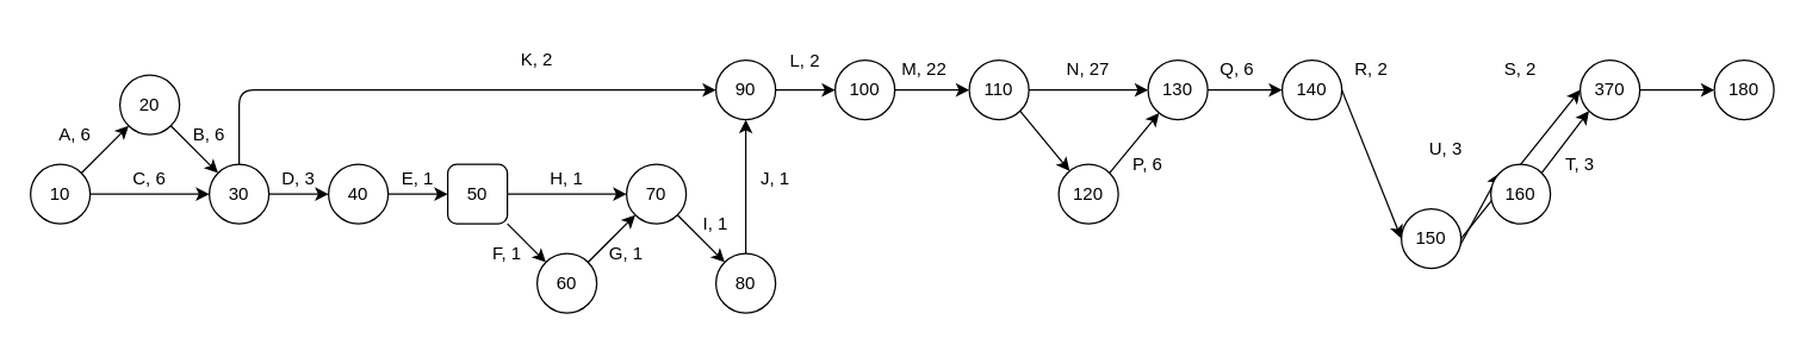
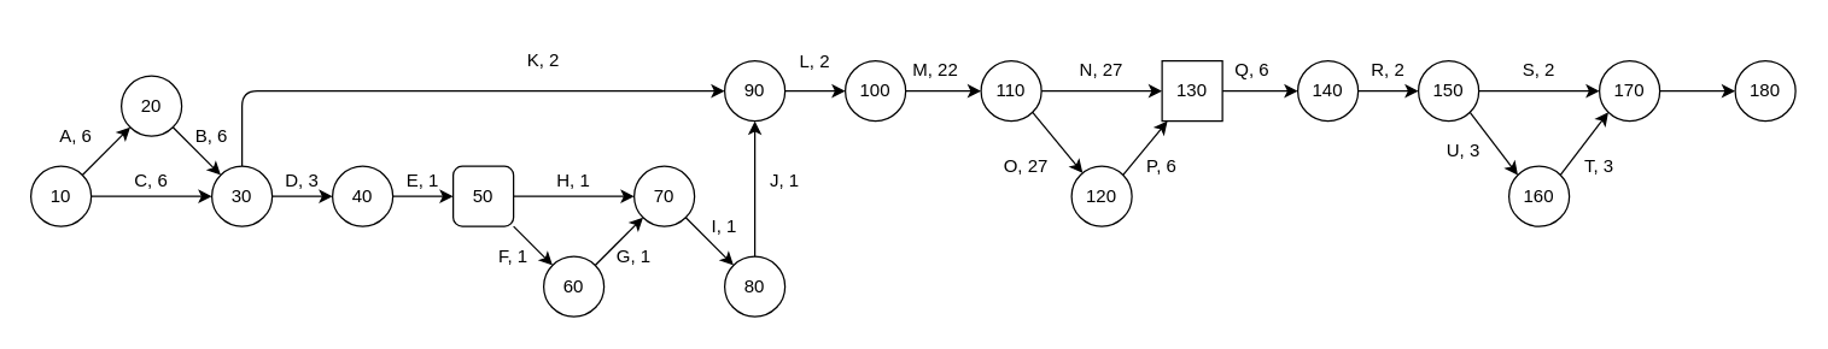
  <mxCell id="0" />
  <mxCell id="1" parent="0" />
  <mxCell id="2" value="&lt;font style=&quot;font-size: 12px;&quot;&gt;10&lt;/font&gt;" style="ellipse;whiteSpace=wrap;html=1;aspect=fixed;" parent="1" vertex="1"><mxGeometry x="20" y="110" width="40" height="40" as="geometry" /></mxCell>
  <mxCell id="3" value="&lt;font style=&quot;font-size: 12px;&quot;&gt;20&lt;/font&gt;" style="ellipse;whiteSpace=wrap;html=1;aspect=fixed;" parent="1" vertex="1"><mxGeometry x="80" y="50" width="40" height="40" as="geometry" /></mxCell>
  <mxCell id="4" value="A, 6" style="text;html=1;strokeColor=none;fillColor=none;align=center;verticalAlign=middle;whiteSpace=wrap;rounded=0;fontSize=12;" parent="1" vertex="1"><mxGeometry x="30" y="70" width="40" height="40" as="geometry" /></mxCell>
  <mxCell id="5" style="edgeStyle=none;html=1;exitX=1;exitY=1;exitDx=0;exitDy=0;entryX=0;entryY=0.5;entryDx=0;entryDy=0;" edge="1" parent="1" source="9" target="58"><mxGeometry relative="1" as="geometry"><mxPoint x="220" y="50" as="targetPoint" /><Array as="points"><mxPoint x="160" y="60" /></Array></mxGeometry></mxCell>
  <mxCell id="6" value="&lt;font style=&quot;font-size: 12px;&quot;&gt;30&lt;/font&gt;" style="ellipse;whiteSpace=wrap;html=1;aspect=fixed;" parent="1" vertex="1"><mxGeometry x="140" y="110" width="40" height="40" as="geometry" /></mxCell>
  <mxCell id="7" value="" style="endArrow=classic;html=1;fontSize=12;exitX=1;exitY=0;exitDx=0;exitDy=0;entryX=0;entryY=1;entryDx=0;entryDy=0;" parent="1" source="2" target="3" edge="1"><mxGeometry width="50" height="50" relative="1" as="geometry"><mxPoint x="190" y="160" as="sourcePoint" /><mxPoint x="90" y="110" as="targetPoint" /></mxGeometry></mxCell>
  <mxCell id="8" value="" style="endArrow=classic;html=1;fontSize=12;exitX=1;exitY=1;exitDx=0;exitDy=0;entryX=0;entryY=0;entryDx=0;entryDy=0;" parent="1" source="3" target="6" edge="1"><mxGeometry width="50" height="50" relative="1" as="geometry"><mxPoint x="140" y="150" as="sourcePoint" /><mxPoint x="190" y="100" as="targetPoint" /></mxGeometry></mxCell>
  <mxCell id="9" value="B, 6" style="text;html=1;strokeColor=none;fillColor=none;align=center;verticalAlign=middle;whiteSpace=wrap;rounded=0;fontSize=12;" parent="1" vertex="1"><mxGeometry x="120" y="70" width="40" height="40" as="geometry" /></mxCell>
  <mxCell id="10" value="&lt;font style=&quot;font-size: 12px;&quot;&gt;40&lt;/font&gt;" style="ellipse;whiteSpace=wrap;html=1;aspect=fixed;" parent="1" vertex="1"><mxGeometry x="220" y="110" width="40" height="40" as="geometry" /></mxCell>
  <mxCell id="11" value="" style="endArrow=classic;html=1;fontSize=12;exitX=1;exitY=0.5;exitDx=0;exitDy=0;entryX=0;entryY=0.5;entryDx=0;entryDy=0;" parent="1" source="6" target="10" edge="1"><mxGeometry width="50" height="50" relative="1" as="geometry"><mxPoint x="180" y="150" as="sourcePoint" /><mxPoint x="230" y="100" as="targetPoint" /></mxGeometry></mxCell>
  <mxCell id="12" value="C, 6" style="text;html=1;strokeColor=none;fillColor=none;align=center;verticalAlign=middle;whiteSpace=wrap;rounded=0;fontSize=12;" parent="1" vertex="1"><mxGeometry x="80" y="100" width="40" height="40" as="geometry" /></mxCell>
  <mxCell id="13" value="" style="endArrow=classic;html=1;fontSize=12;exitX=1;exitY=0.5;exitDx=0;exitDy=0;entryX=0;entryY=0.5;entryDx=0;entryDy=0;" parent="1" source="2" target="6" edge="1"><mxGeometry width="50" height="50" relative="1" as="geometry"><mxPoint x="210" y="150" as="sourcePoint" /><mxPoint x="260" y="100" as="targetPoint" /></mxGeometry></mxCell>
  <mxCell id="14" value="D, 3" style="text;html=1;strokeColor=none;fillColor=none;align=center;verticalAlign=middle;whiteSpace=wrap;rounded=0;fontSize=12;" parent="1" vertex="1"><mxGeometry x="180" y="100" width="40" height="40" as="geometry" /></mxCell>
  <mxCell id="15" value="&lt;font style=&quot;font-size: 12px;&quot;&gt;50&lt;/font&gt;" style="whiteSpace=wrap;html=1;aspect=fixed;rounded=1;" parent="1" vertex="1"><mxGeometry x="300" y="110" width="40" height="40" as="geometry" /></mxCell>
  <mxCell id="16" value="" style="endArrow=classic;html=1;fontSize=12;exitX=1;exitY=0.5;exitDx=0;exitDy=0;entryX=0;entryY=0.5;entryDx=0;entryDy=0;" parent="1" source="10" target="15" edge="1"><mxGeometry width="50" height="50" relative="1" as="geometry"><mxPoint x="350" y="130" as="sourcePoint" /><mxPoint x="400" y="80" as="targetPoint" /></mxGeometry></mxCell>
  <mxCell id="17" value="E, 1" style="text;html=1;strokeColor=none;fillColor=none;align=center;verticalAlign=middle;whiteSpace=wrap;rounded=0;fontSize=12;" parent="1" vertex="1"><mxGeometry x="260" y="100" width="40" height="40" as="geometry" /></mxCell>
  <mxCell id="18" value="&lt;font style=&quot;font-size: 12px;&quot;&gt;60&lt;br&gt;&lt;/font&gt;" style="ellipse;whiteSpace=wrap;html=1;aspect=fixed;" parent="1" vertex="1"><mxGeometry x="360" y="170" width="40" height="40" as="geometry" /></mxCell>
  <mxCell id="19" value="" style="endArrow=classic;html=1;fontSize=12;exitX=1;exitY=1;exitDx=0;exitDy=0;entryX=0;entryY=0;entryDx=0;entryDy=0;" parent="1" source="15" target="18" edge="1"><mxGeometry width="50" height="50" relative="1" as="geometry"><mxPoint x="420" y="130" as="sourcePoint" /><mxPoint x="470" y="80" as="targetPoint" /></mxGeometry></mxCell>
  <mxCell id="20" value="F, 1" style="text;html=1;strokeColor=none;fillColor=none;align=center;verticalAlign=middle;whiteSpace=wrap;rounded=0;fontSize=12;" parent="1" vertex="1"><mxGeometry x="320" y="150" width="40" height="40" as="geometry" /></mxCell>
  <mxCell id="21" value="" style="endArrow=classic;html=1;fontSize=12;entryX=0;entryY=1;entryDx=0;entryDy=0;exitX=1;exitY=0;exitDx=0;exitDy=0;" parent="1" source="18" target="23" edge="1"><mxGeometry width="50" height="50" relative="1" as="geometry"><mxPoint x="420" y="130" as="sourcePoint" /><mxPoint x="470" y="80" as="targetPoint" /></mxGeometry></mxCell>
  <mxCell id="22" value="G, 1" style="text;html=1;strokeColor=none;fillColor=none;align=center;verticalAlign=middle;whiteSpace=wrap;rounded=0;fontSize=12;" parent="1" vertex="1"><mxGeometry x="400" y="150" width="40" height="40" as="geometry" /></mxCell>
  <mxCell id="23" value="&lt;font style=&quot;font-size: 12px;&quot;&gt;70&lt;br&gt;&lt;/font&gt;" style="ellipse;whiteSpace=wrap;html=1;aspect=fixed;" parent="1" vertex="1"><mxGeometry x="420" y="110" width="40" height="40" as="geometry" /></mxCell>
  <mxCell id="24" value="" style="endArrow=classic;html=1;fontSize=12;exitX=1;exitY=0.5;exitDx=0;exitDy=0;entryX=0;entryY=0.5;entryDx=0;entryDy=0;" parent="1" source="15" target="23" edge="1"><mxGeometry width="50" height="50" relative="1" as="geometry"><mxPoint x="510" y="130" as="sourcePoint" /><mxPoint x="560" y="80" as="targetPoint" /></mxGeometry></mxCell>
  <mxCell id="25" value="H, 1" style="text;html=1;strokeColor=none;fillColor=none;align=center;verticalAlign=middle;whiteSpace=wrap;rounded=0;fontSize=12;" parent="1" vertex="1"><mxGeometry x="360" y="100" width="40" height="40" as="geometry" /></mxCell>
  <mxCell id="26" value="&lt;font style=&quot;font-size: 12px;&quot;&gt;80&lt;br&gt;&lt;/font&gt;" style="ellipse;whiteSpace=wrap;html=1;aspect=fixed;" parent="1" vertex="1"><mxGeometry x="480" y="170" width="40" height="40" as="geometry" /></mxCell>
  <mxCell id="27" value="" style="endArrow=classic;html=1;fontSize=12;exitX=1;exitY=1;exitDx=0;exitDy=0;entryX=0;entryY=0;entryDx=0;entryDy=0;" parent="1" source="23" target="26" edge="1"><mxGeometry width="50" height="50" relative="1" as="geometry"><mxPoint x="660" y="130" as="sourcePoint" /><mxPoint x="710" y="80" as="targetPoint" /></mxGeometry></mxCell>
  <mxCell id="28" value="I, 1" style="text;html=1;strokeColor=none;fillColor=none;align=center;verticalAlign=middle;whiteSpace=wrap;rounded=0;fontSize=12;" parent="1" vertex="1"><mxGeometry x="460" y="130" width="40" height="40" as="geometry" /></mxCell>
  <mxCell id="29" value="" style="endArrow=classic;html=1;fontSize=12;entryX=0.5;entryY=1;entryDx=0;entryDy=0;exitX=1;exitY=1;exitDx=0;exitDy=0;" parent="1" source="28" target="58" edge="1"><mxGeometry width="50" height="50" relative="1" as="geometry"><mxPoint x="350" y="250" as="sourcePoint" /><mxPoint x="545.858" y="144.142" as="targetPoint" /></mxGeometry></mxCell>
  <mxCell id="30" value="J, 1" style="text;html=1;strokeColor=none;fillColor=none;align=center;verticalAlign=middle;whiteSpace=wrap;rounded=0;fontSize=12;" parent="1" vertex="1"><mxGeometry x="500" y="100" width="40" height="40" as="geometry" /></mxCell>
  <mxCell id="31" value="&lt;font style=&quot;font-size: 12px;&quot;&gt;100&lt;br&gt;&lt;/font&gt;" style="ellipse;whiteSpace=wrap;html=1;aspect=fixed;" parent="1" vertex="1"><mxGeometry x="560" y="40" width="40" height="40" as="geometry" /></mxCell>
  <mxCell id="32" value="&lt;font style=&quot;font-size: 12px;&quot;&gt;110&lt;br&gt;&lt;/font&gt;" style="ellipse;whiteSpace=wrap;html=1;aspect=fixed;" parent="1" vertex="1"><mxGeometry x="650" y="40" width="40" height="40" as="geometry" /></mxCell>
  <mxCell id="33" value="" style="endArrow=classic;html=1;fontSize=12;exitX=1;exitY=0.5;exitDx=0;exitDy=0;entryX=0;entryY=0.5;entryDx=0;entryDy=0;" parent="1" source="31" target="32" edge="1"><mxGeometry width="50" height="50" relative="1" as="geometry"><mxPoint x="550" y="180" as="sourcePoint" /><mxPoint x="600" y="130" as="targetPoint" /></mxGeometry></mxCell>
  <mxCell id="34" value="" style="endArrow=classic;html=1;fontSize=12;exitX=1;exitY=0.5;exitDx=0;exitDy=0;entryX=0;entryY=0.5;entryDx=0;entryDy=0;" parent="1" source="58" target="31" edge="1"><mxGeometry width="50" height="50" relative="1" as="geometry"><mxPoint x="634.142" y="84.142" as="sourcePoint" /><mxPoint x="700" y="200" as="targetPoint" /></mxGeometry></mxCell>
  <mxCell id="35" value="L, 2" style="text;html=1;strokeColor=none;fillColor=none;align=center;verticalAlign=middle;whiteSpace=wrap;rounded=0;fontSize=12;" parent="1" vertex="1"><mxGeometry x="520" y="21" width="40" height="40" as="geometry" /></mxCell>
  <mxCell id="36" value="M, 22" style="text;html=1;strokeColor=none;fillColor=none;align=center;verticalAlign=middle;whiteSpace=wrap;rounded=0;fontSize=12;" parent="1" vertex="1"><mxGeometry x="600" y="26" width="40" height="40" as="geometry" /></mxCell>
- <mxCell id="37" value="&lt;font style=&quot;font-size: 12px;&quot;&gt;130&lt;br&gt;&lt;/font&gt;" style="ellipse;whiteSpace=wrap;html=1;aspect=fixed;" parent="1" vertex="1"><mxGeometry x="770" y="40" width="40" height="40" as="geometry" /></mxCell>
+ <mxCell id="37" value="&lt;font style=&quot;font-size: 12px;&quot;&gt;130&lt;br&gt;&lt;/font&gt;" style="whiteSpace=wrap;html=1;aspect=fixed;rounded=0;" parent="1" vertex="1"><mxGeometry x="770" y="40" width="40" height="40" as="geometry" /></mxCell>
  <mxCell id="38" value="" style="endArrow=classic;html=1;fontSize=12;exitX=1;exitY=0.5;exitDx=0;exitDy=0;entryX=0;entryY=0.5;entryDx=0;entryDy=0;" parent="1" source="32" target="37" edge="1"><mxGeometry width="50" height="50" relative="1" as="geometry"><mxPoint x="680" y="150" as="sourcePoint" /><mxPoint x="730" y="100" as="targetPoint" /></mxGeometry></mxCell>
  <mxCell id="39" value="N, 27" style="text;html=1;strokeColor=none;fillColor=none;align=center;verticalAlign=middle;whiteSpace=wrap;rounded=0;fontSize=12;" parent="1" vertex="1"><mxGeometry x="710" y="26" width="40" height="40" as="geometry" /></mxCell>
+ <mxCell id="40" value="O, 27" style="text;html=1;strokeColor=none;fillColor=none;align=center;verticalAlign=middle;whiteSpace=wrap;rounded=0;fontSize=12;" parent="1" vertex="1"><mxGeometry x="660" y="90" width="40" height="40" as="geometry" /></mxCell>
  <mxCell id="41" value="" style="endArrow=classic;html=1;fontSize=12;exitX=1;exitY=1;exitDx=0;exitDy=0;" parent="1" source="32" target="60" edge="1"><mxGeometry width="50" height="50" relative="1" as="geometry"><mxPoint x="760" y="130" as="sourcePoint" /><mxPoint x="710" y="130" as="targetPoint" /></mxGeometry></mxCell>
  <mxCell id="42" value="P, 6" style="text;html=1;strokeColor=none;fillColor=none;align=center;verticalAlign=middle;whiteSpace=wrap;rounded=0;fontSize=12;" parent="1" vertex="1"><mxGeometry x="750" y="90" width="40" height="40" as="geometry" /></mxCell>
  <mxCell id="43" style="edgeStyle=none;html=1;exitX=1;exitY=0.5;exitDx=0;exitDy=0;entryX=0;entryY=0.5;entryDx=0;entryDy=0;" edge="1" parent="1" source="44" target="48"><mxGeometry relative="1" as="geometry" /></mxCell>
  <mxCell id="44" value="&lt;font style=&quot;font-size: 12px;&quot;&gt;140&lt;br&gt;&lt;/font&gt;" style="ellipse;whiteSpace=wrap;html=1;aspect=fixed;" parent="1" vertex="1"><mxGeometry x="860" y="40" width="40" height="40" as="geometry" /></mxCell>
  <mxCell id="45" value="" style="endArrow=classic;html=1;fontSize=12;exitX=1;exitY=0.5;exitDx=0;exitDy=0;entryX=0;entryY=0.5;entryDx=0;entryDy=0;" parent="1" source="37" target="44" edge="1"><mxGeometry width="50" height="50" relative="1" as="geometry"><mxPoint x="860" y="115" as="sourcePoint" /><mxPoint x="910" y="65" as="targetPoint" /></mxGeometry></mxCell>
  <mxCell id="46" value="Q, 6" style="text;html=1;strokeColor=none;fillColor=none;align=center;verticalAlign=middle;whiteSpace=wrap;rounded=0;fontSize=12;" parent="1" vertex="1"><mxGeometry x="810" y="26" width="40" height="40" as="geometry" /></mxCell>
  <mxCell id="47" style="edgeStyle=none;html=1;exitX=1;exitY=1;exitDx=0;exitDy=0;entryX=0;entryY=0;entryDx=0;entryDy=0;" edge="1" parent="1" source="48" target="62"><mxGeometry relative="1" as="geometry" /></mxCell>
- <mxCell id="48" value="&lt;font style=&quot;font-size: 12px;&quot;&gt;150&lt;br&gt;&lt;/font&gt;" style="ellipse;whiteSpace=wrap;html=1;aspect=fixed;" parent="1" vertex="1"><mxGeometry x="940" y="140" width="40" height="40" as="geometry" /></mxCell>
+ <mxCell id="48" value="&lt;font style=&quot;font-size: 12px;&quot;&gt;150&lt;br&gt;&lt;/font&gt;" style="ellipse;whiteSpace=wrap;html=1;aspect=fixed;" parent="1" vertex="1"><mxGeometry x="940" y="40" width="40" height="40" as="geometry" /></mxCell>
  <mxCell id="49" value="R, 2" style="text;html=1;strokeColor=none;fillColor=none;align=center;verticalAlign=middle;whiteSpace=wrap;rounded=0;fontSize=12;" parent="1" vertex="1"><mxGeometry x="900" y="26" width="40" height="40" as="geometry" /></mxCell>
  <mxCell id="50" value="S, 2" style="text;html=1;strokeColor=none;fillColor=none;align=center;verticalAlign=middle;whiteSpace=wrap;rounded=0;fontSize=12;" parent="1" vertex="1"><mxGeometry x="1000" y="26" width="40" height="40" as="geometry" /></mxCell>
  <mxCell id="51" style="edgeStyle=none;html=1;exitX=1;exitY=0.5;exitDx=0;exitDy=0;entryX=0;entryY=0.5;entryDx=0;entryDy=0;" edge="1" parent="1" source="52" target="53"><mxGeometry relative="1" as="geometry" /></mxCell>
- <mxCell id="52" value="&lt;font style=&quot;font-size: 12px;&quot;&gt;370&lt;br&gt;&lt;/font&gt;" style="ellipse;whiteSpace=wrap;html=1;aspect=fixed;" parent="1" vertex="1"><mxGeometry x="1060" y="40" width="40" height="40" as="geometry" /></mxCell>
+ <mxCell id="52" value="&lt;font style=&quot;font-size: 12px;&quot;&gt;170&lt;br&gt;&lt;/font&gt;" style="ellipse;whiteSpace=wrap;html=1;aspect=fixed;" parent="1" vertex="1"><mxGeometry x="1060" y="40" width="40" height="40" as="geometry" /></mxCell>
  <mxCell id="53" value="&lt;font style=&quot;font-size: 12px;&quot;&gt;180&lt;br&gt;&lt;/font&gt;" style="ellipse;whiteSpace=wrap;html=1;aspect=fixed;" parent="1" vertex="1"><mxGeometry x="1150" y="40" width="40" height="40" as="geometry" /></mxCell>
  <mxCell id="54" value="" style="endArrow=classic;html=1;fontSize=12;exitX=1;exitY=0.5;exitDx=0;exitDy=0;entryX=0;entryY=0.5;entryDx=0;entryDy=0;" parent="1" source="48" target="52" edge="1"><mxGeometry width="50" height="50" relative="1" as="geometry"><mxPoint x="1070" y="20" as="sourcePoint" /><mxPoint x="1120" y="-30" as="targetPoint" /></mxGeometry></mxCell>
  <mxCell id="55" value="T, 3" style="text;html=1;strokeColor=none;fillColor=none;align=center;verticalAlign=middle;whiteSpace=wrap;rounded=0;fontSize=12;" parent="1" vertex="1"><mxGeometry x="1040" y="90" width="40" height="40" as="geometry" /></mxCell>
  <mxCell id="56" value="U, 3" style="text;html=1;strokeColor=none;fillColor=none;align=center;verticalAlign=middle;whiteSpace=wrap;rounded=0;fontSize=12;" parent="1" vertex="1"><mxGeometry x="950" y="80" width="40" height="40" as="geometry" /></mxCell>
  <mxCell id="57" value="K, 2" style="text;html=1;strokeColor=none;fillColor=none;align=center;verticalAlign=middle;whiteSpace=wrap;rounded=0;fontSize=12;" vertex="1" parent="1"><mxGeometry x="340" y="20" width="40" height="40" as="geometry" /></mxCell>
  <mxCell id="58" value="90" style="ellipse;whiteSpace=wrap;html=1;aspect=fixed;" vertex="1" parent="1"><mxGeometry x="480" y="40" width="40" height="40" as="geometry" /></mxCell>
  <mxCell id="59" style="edgeStyle=none;html=1;exitX=1;exitY=0;exitDx=0;exitDy=0;" edge="1" parent="1" source="60" target="37"><mxGeometry relative="1" as="geometry" /></mxCell>
  <mxCell id="60" value="&lt;font style=&quot;font-size: 12px;&quot;&gt;120&lt;br&gt;&lt;/font&gt;" style="ellipse;whiteSpace=wrap;html=1;aspect=fixed;" vertex="1" parent="1"><mxGeometry x="710" y="110" width="40" height="40" as="geometry" /></mxCell>
  <mxCell id="61" style="edgeStyle=none;html=1;exitX=1;exitY=0;exitDx=0;exitDy=0;entryX=0;entryY=1;entryDx=0;entryDy=0;" edge="1" parent="1" source="62" target="52"><mxGeometry relative="1" as="geometry" /></mxCell>
  <mxCell id="62" value="&lt;font style=&quot;font-size: 12px;&quot;&gt;160&lt;br&gt;&lt;/font&gt;" style="ellipse;whiteSpace=wrap;html=1;aspect=fixed;" vertex="1" parent="1"><mxGeometry x="1000" y="110" width="40" height="40" as="geometry" /></mxCell>
